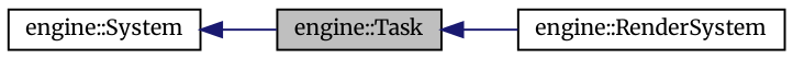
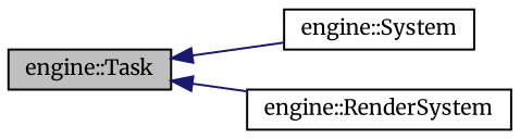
  digraph {
    fontname=Merriweather
    rankdir=LR
    node [color=black fillcolor=white fontname=Merriweather fontsize=10 shape=record style=filled]
    edge [color=midnightblue dir=back fontname=Merriweather fontsize=10 labelfontname=Helvetica labelfontsize=10 style=solid]
    n1 [fillcolor=grey75 fontcolor=black height=0.2 label="engine::Task" width=0.4]
    n2 [height=0.2 label="engine::System" width=0.4]
    n3 [height=0.2 label="engine::RenderSystem" width=0.4]
-   n2 -> n1
+   n1 -> n2
    n1 -> n3
  }
